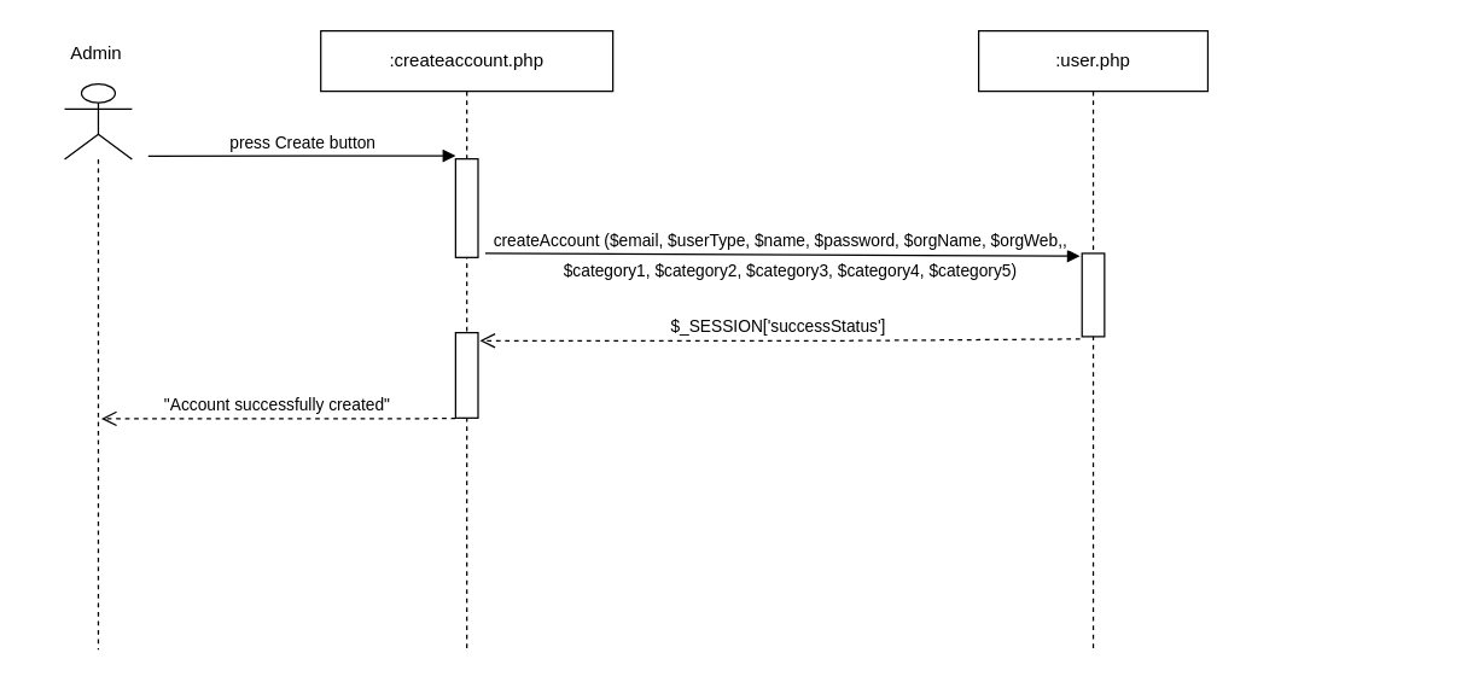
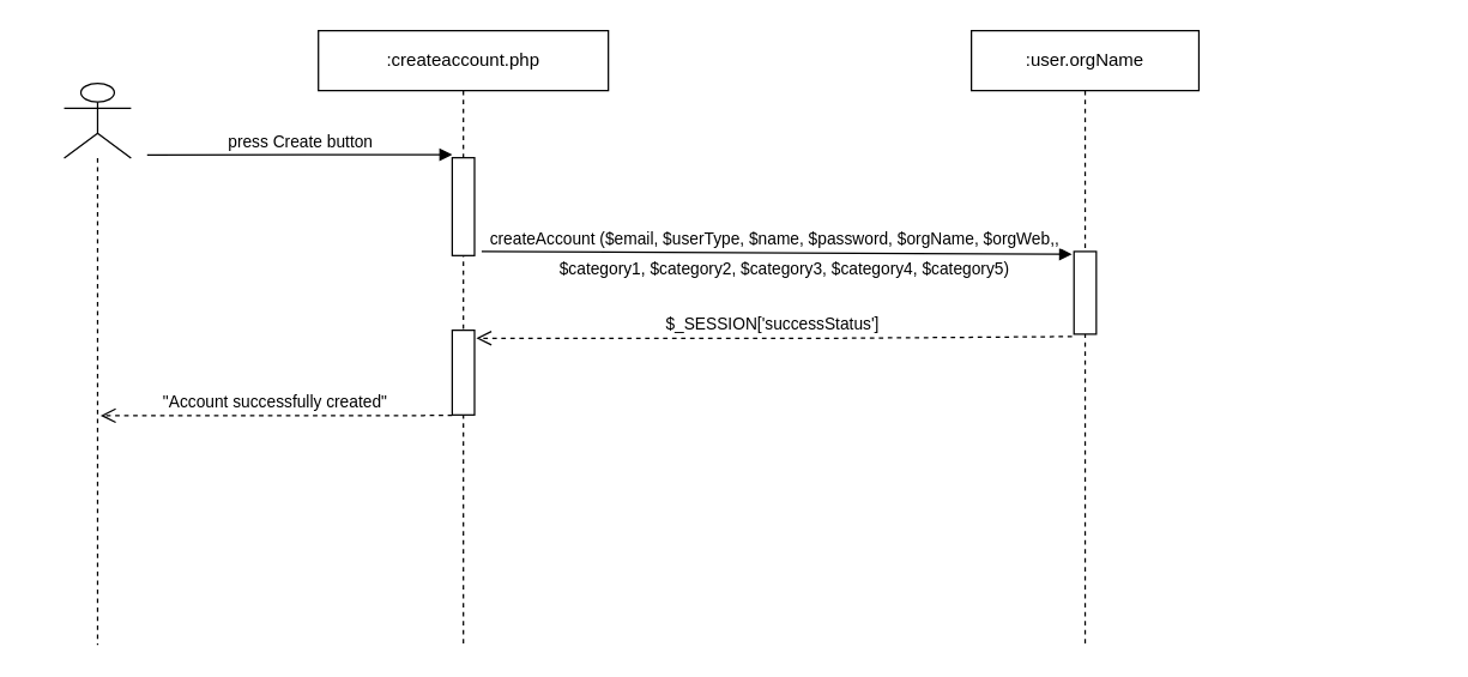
  <mxCell id="0" />
  <mxCell id="1" parent="0" />
  <mxCell id="2" value="" style="group" parent="1" vertex="1" connectable="0"><mxGeometry x="20" y="20" width="938" height="410" as="geometry" /></mxCell>
- <mxCell id="3" value=":user.php" style="shape=umlLifeline;perimeter=lifelinePerimeter;whiteSpace=wrap;html=1;container=0;collapsible=0;recursiveResize=0;outlineConnect=0;" parent="2" vertex="1"><mxGeometry x="627.997" width="151.863" height="410" as="geometry" /></mxCell>
+ <mxCell id="3" value=":user.orgName" style="shape=umlLifeline;perimeter=lifelinePerimeter;whiteSpace=wrap;html=1;container=0;collapsible=0;recursiveResize=0;outlineConnect=0;" parent="2" vertex="1"><mxGeometry x="627.997" width="151.863" height="410" as="geometry" /></mxCell>
  <mxCell id="4" value="$_SESSION['successStatus']" style="html=1;verticalAlign=bottom;endArrow=open;dashed=1;endSize=8;rounded=0;elbow=vertical;entryX=1.079;entryY=0.094;entryDx=0;entryDy=0;entryPerimeter=0;exitX=-0.087;exitY=1.029;exitDx=0;exitDy=0;exitPerimeter=0;" parent="2" source="5" target="14" edge="1"><mxGeometry x="0.004" relative="1" as="geometry"><mxPoint x="547.253" y="205" as="sourcePoint" /><mxPoint x="305.757" y="205.72" as="targetPoint" /><mxPoint as="offset" /><Array as="points"><mxPoint x="537.489" y="205.352" /></Array></mxGeometry></mxCell>
  <mxCell id="5" value="" style="html=1;points=[];perimeter=orthogonalPerimeter;container=0;" parent="2" vertex="1"><mxGeometry x="696.48" y="147.44" width="14.889" height="55.172" as="geometry" /></mxCell>
  <mxCell id="6" value="press Create button" style="html=1;verticalAlign=bottom;endArrow=block;rounded=0;elbow=vertical;entryX=-0.1;entryY=0.007;entryDx=0;entryDy=0;entryPerimeter=0;" parent="2" edge="1"><mxGeometry width="80" relative="1" as="geometry"><mxPoint x="77.735" y="83" as="sourcePoint" /><mxPoint x="281.4" y="82.762" as="targetPoint" /><mxPoint as="offset" /></mxGeometry></mxCell>
  <mxCell id="7" value="" style="group" parent="2" vertex="1" connectable="0"><mxGeometry width="89.333" height="410" as="geometry" /></mxCell>
  <mxCell id="8" value="" style="shape=umlLifeline;participant=umlActor;perimeter=lifelinePerimeter;whiteSpace=wrap;html=1;container=0;collapsible=0;recursiveResize=0;verticalAlign=top;spacingTop=36;outlineConnect=0;fontFamily=Helvetica;fontSize=12;fontColor=default;align=center;strokeColor=default;fillColor=default;size=50;" parent="7" vertex="1"><mxGeometry x="22.333" y="35.143" width="44.666" height="374.857" as="geometry" /></mxCell>
- <mxCell id="9" value="Admin" style="text;html=1;align=center;verticalAlign=middle;resizable=0;points=[];autosize=1;strokeColor=none;fillColor=none;container=0;movable=0;rotatable=0;deletable=0;editable=0;connectable=0;" parent="7" vertex="1"><mxGeometry x="13.1" width="60" height="30" as="geometry" /></mxCell>
  <mxCell id="10" value="" style="group" parent="2" vertex="1" connectable="0"><mxGeometry x="192.067" width="193.56" height="410" as="geometry" /></mxCell>
  <mxCell id="11" value=":createaccount.php" style="shape=umlLifeline;perimeter=lifelinePerimeter;whiteSpace=wrap;html=1;container=0;collapsible=0;recursiveResize=0;outlineConnect=0;" parent="10" vertex="1"><mxGeometry width="193.56" height="410.0" as="geometry" /></mxCell>
  <mxCell id="12" value="" style="group" parent="10" vertex="1" connectable="0"><mxGeometry x="89.335" y="84.828" width="83.38" height="65.331" as="geometry" /></mxCell>
  <mxCell id="13" value="" style="html=1;points=[];perimeter=orthogonalPerimeter;container=0;" parent="12" vertex="1"><mxGeometry width="14.889" height="65.331" as="geometry" /></mxCell>
  <mxCell id="14" value="" style="html=1;points=[];perimeter=orthogonalPerimeter;container=0;" parent="10" vertex="1"><mxGeometry x="89.335" y="199.998" width="14.889" height="56.552" as="geometry" /></mxCell>
  <mxCell id="15" value="&quot;Account successfully created&quot;" style="html=1;verticalAlign=bottom;endArrow=open;dashed=1;endSize=8;rounded=0;elbow=vertical;" parent="10" edge="1"><mxGeometry x="0.004" relative="1" as="geometry"><mxPoint x="89.335" y="256.72" as="sourcePoint" /><mxPoint x="-145.426" y="257" as="targetPoint" /><mxPoint as="offset" /><Array as="points"><mxPoint x="69.979" y="256.909" /></Array></mxGeometry></mxCell>
  <mxCell id="16" value="" style="group" parent="2" vertex="1" connectable="0"><mxGeometry x="285.028" y="147.44" width="377.97" height="26.279" as="geometry" /></mxCell>
  <mxCell id="17" value="createAccount ($email, $userType, $name, $password, $orgName, $orgWeb,,&amp;nbsp;" style="html=1;verticalAlign=bottom;endArrow=block;rounded=0;exitX=0.86;exitY=0.995;exitDx=0;exitDy=0;exitPerimeter=0;entryX=-0.089;entryY=0.032;entryDx=0;entryDy=0;entryPerimeter=0;" parent="16" target="5" edge="1"><mxGeometry width="80" relative="1" as="geometry"><mxPoint x="16.036" as="sourcePoint" /><mxPoint x="275.997" y="0.502" as="targetPoint" /></mxGeometry></mxCell>
  <mxCell id="18" value="&lt;font style=&quot;font-size: 11px;&quot;&gt;$category1, $category2, $category3, $category4, $category5)&lt;/font&gt;" style="text;html=1;align=center;verticalAlign=middle;resizable=0;points=[];autosize=1;strokeColor=none;fillColor=none;" parent="16" vertex="1"><mxGeometry x="57.97" y="-3.721" width="320" height="30" as="geometry" /></mxCell>
